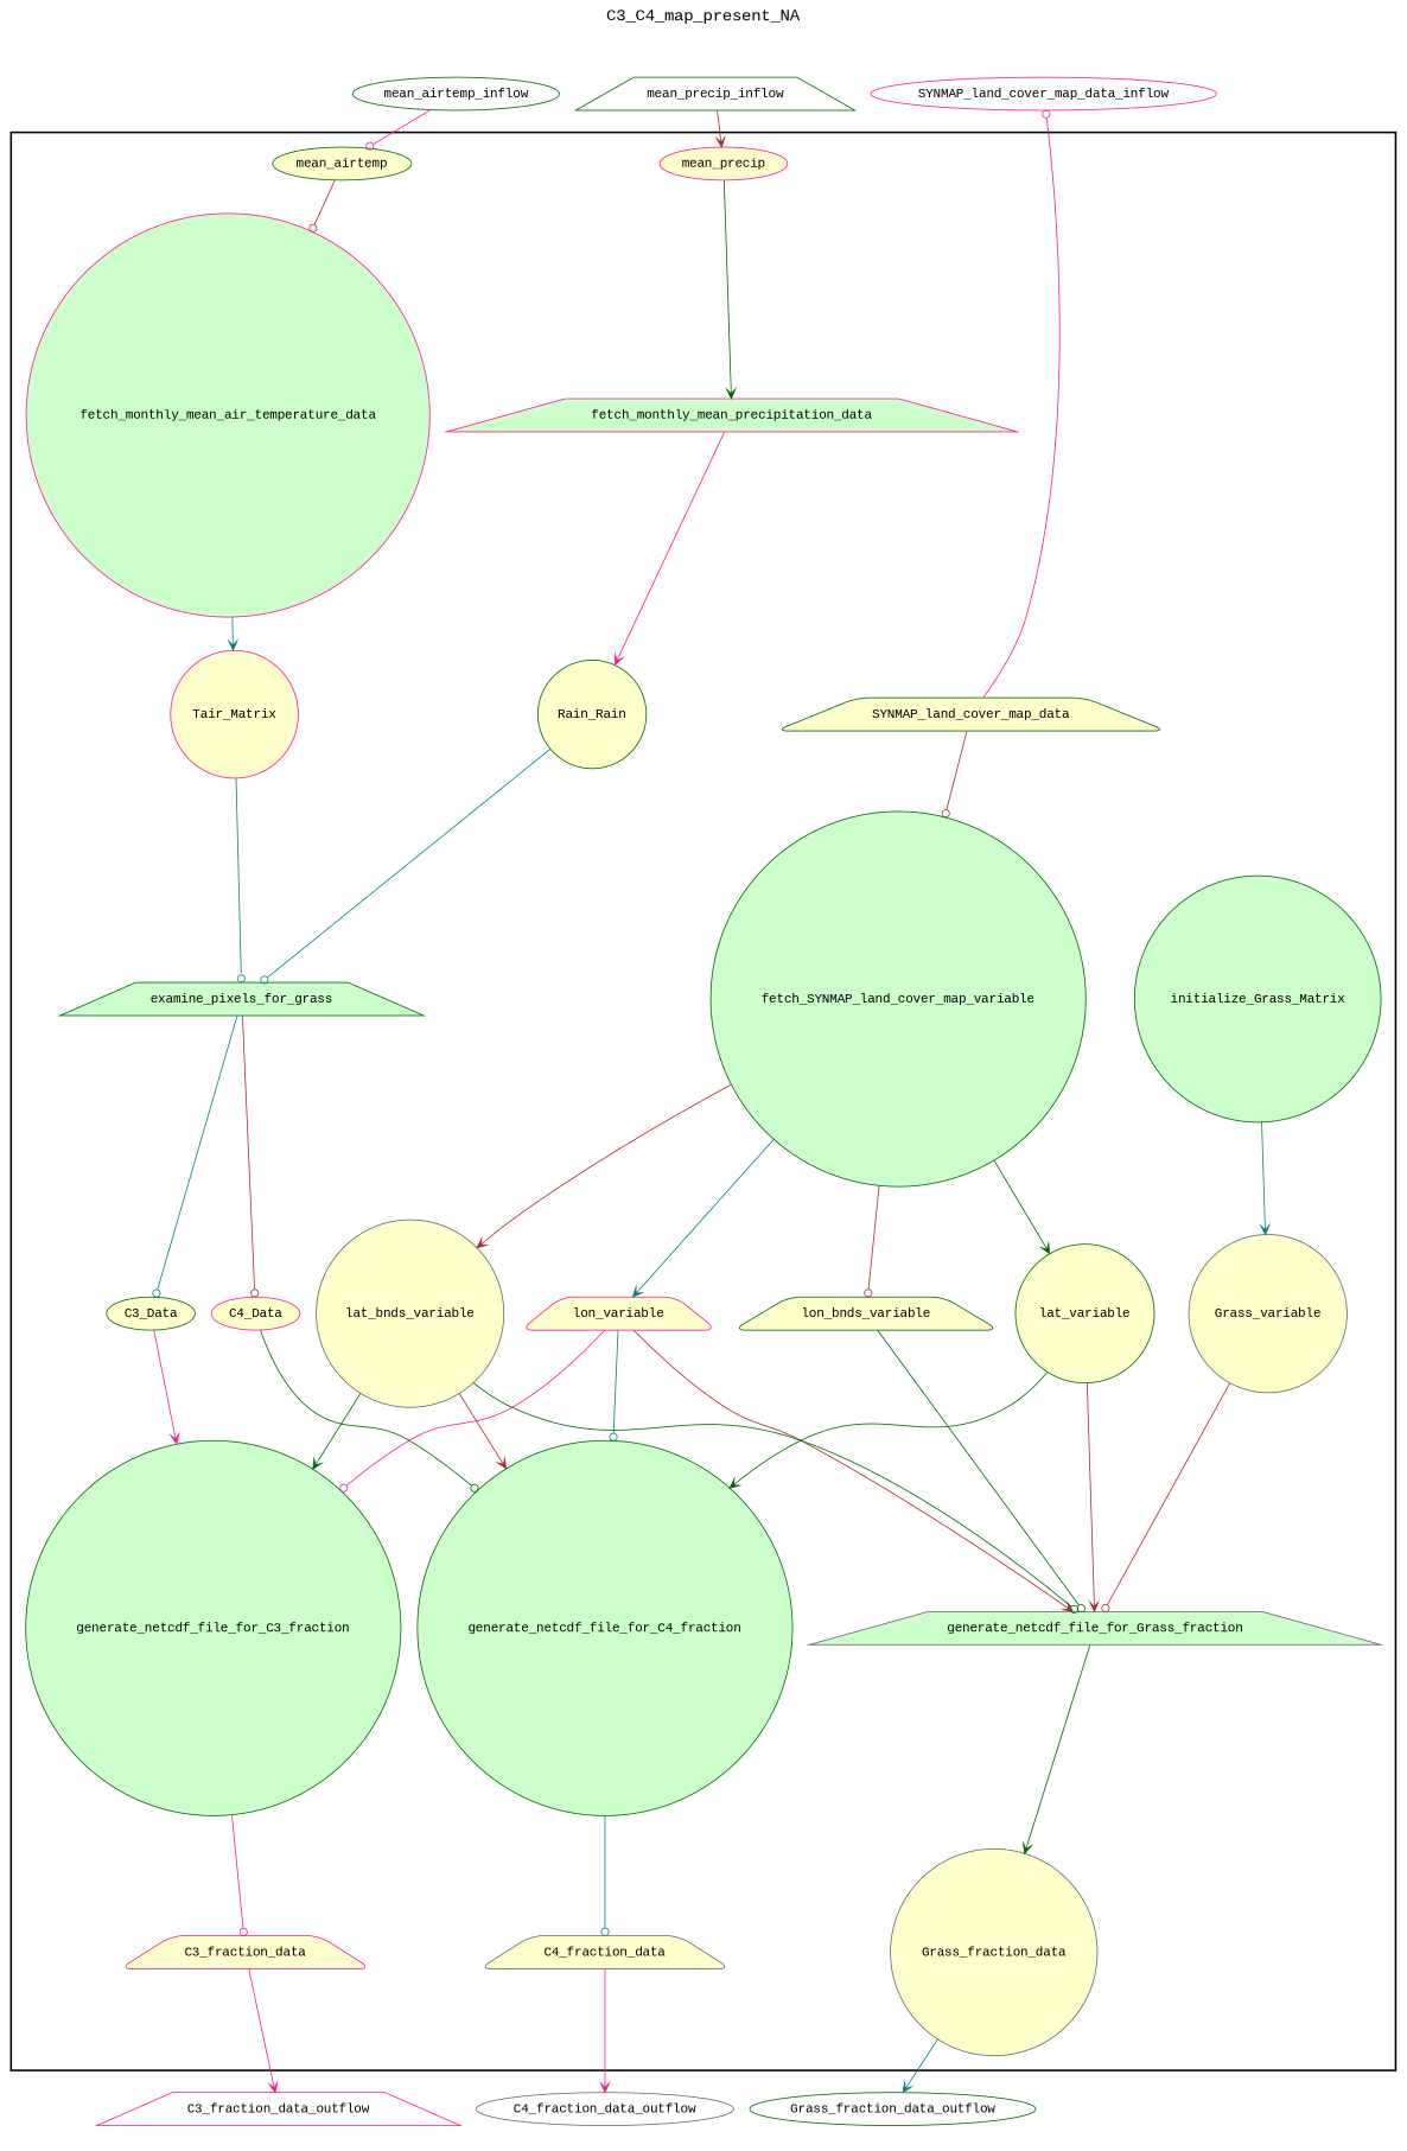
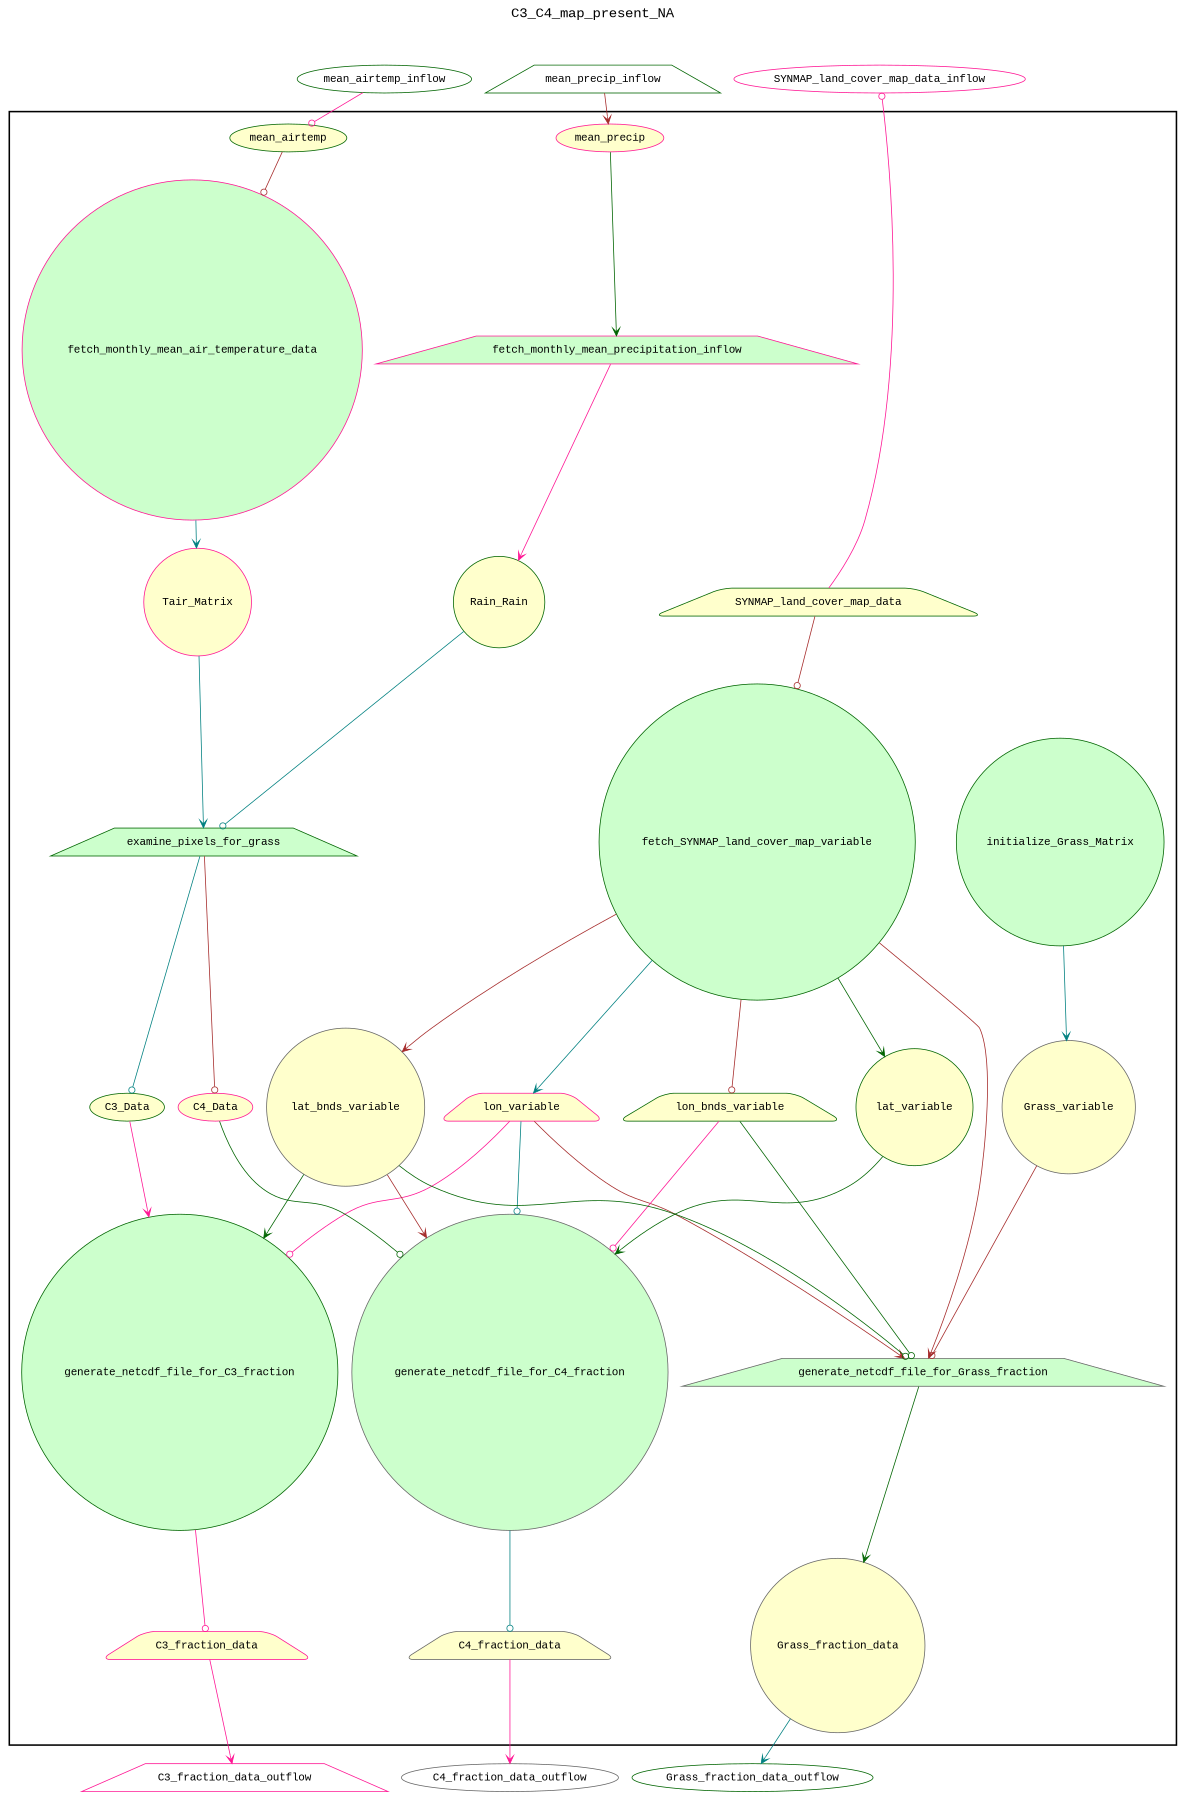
  digraph {
    fontname="Liberation Mono"
    fontsize=18
    label=C3_C4_map_present_NA
    labelloc=t
    rankdir=TB
    node [color=darkgreen fillcolor="#FFFFCC" fontname="Liberation Mono" peripheries=1 shape=circle style="rounded,filled"]
    edge [arrowhead=vee color=brown fontname="Liberation Mono"]
    fetch_SYNMAP_land_cover_map_variable [fillcolor="#CCFFCC" style=filled]
    fetch_monthly_mean_air_temperature_data [color=deeppink fillcolor="#CCFFCC" style=filled]
-   fetch_monthly_mean_precipitation_data [color=deeppink fillcolor="#CCFFCC" shape=trapezium style=filled]
+   fetch_monthly_mean_precipitation_data [color=deeppink fillcolor="#CCFFCC" shape=trapezium style=filled label=fetch_monthly_mean_precipitation_inflow]
    initialize_Grass_Matrix [fillcolor="#CCFFCC" style=filled]
    examine_pixels_for_grass [fillcolor="#CCFFCC" shape=trapezium style=filled]
    generate_netcdf_file_for_C3_fraction [fillcolor="#CCFFCC" style=filled]
-   generate_netcdf_file_for_C4_fraction [fillcolor="#CCFFCC" style=filled]
+   generate_netcdf_file_for_C4_fraction [color=gray40 fillcolor="#CCFFCC" style=filled]
    generate_netcdf_file_for_Grass_fraction [color=gray40 fillcolor="#CCFFCC" shape=trapezium style=filled]
    SYNMAP_land_cover_map_data [shape=trapezium]
    lon_variable [color=deeppink shape=trapezium]
    lat_variable
    lon_bnds_variable [shape=trapezium]
    lat_bnds_variable [color=gray40]
    mean_airtemp [shape=ellipse]
    Tair_Matrix [color=deeppink]
    mean_precip [color=deeppink shape=ellipse]
    n17 [label=Rain_Rain]
    Grass_variable [color=gray40]
    C3_Data [shape=ellipse]
    C4_Data [color=deeppink shape=ellipse]
    C3_fraction_data [color=deeppink shape=trapezium]
    C4_fraction_data [color=gray40 shape=trapezium]
    Grass_fraction_data [color=gray40]
    SYNMAP_land_cover_map_data_inflow [color=deeppink fillcolor="#FFFFFF" shape=ellipse width=0.2 style=""]
    mean_airtemp_inflow [fillcolor="#FFFFFF" shape=ellipse width=0.2 style=""]
    mean_precip_inflow [fillcolor="#FFFFFF" shape=trapezium width=0.2 style=""]
    Grass_fraction_data_outflow [fillcolor="#FFFFFF" shape=ellipse width=0.2 style=""]
    C4_fraction_data_outflow [color=gray40 fillcolor="#FFFFFF" shape=ellipse width=0.2 style=""]
    C3_fraction_data_outflow [color=deeppink fillcolor="#FFFFFF" shape=trapezium width=0.2 style=""]
    subgraph cluster_1 {
      color=black
      label=""
      penwidth=2
      subgraph cluster_2 {
        color=white
        label=""
        penwidth=2
        fetch_SYNMAP_land_cover_map_variable
        fetch_monthly_mean_air_temperature_data
        fetch_monthly_mean_precipitation_data
        initialize_Grass_Matrix
        examine_pixels_for_grass
        generate_netcdf_file_for_C3_fraction
        generate_netcdf_file_for_C4_fraction
        generate_netcdf_file_for_Grass_fraction
        SYNMAP_land_cover_map_data
        lon_variable
        lat_variable
        lon_bnds_variable
        lat_bnds_variable
        mean_airtemp
        Tair_Matrix
        mean_precip
        n17
        Grass_variable
        C3_Data
        C4_Data
        C3_fraction_data
        C4_fraction_data
        Grass_fraction_data
      }
    }
    subgraph cluster_3 {
      color=white
      label=""
      penwidth=2
      subgraph cluster_4 {
        color=white
        label=""
        penwidth=2
        Grass_fraction_data_outflow
        C4_fraction_data_outflow
        C3_fraction_data_outflow
      }
    }
    subgraph cluster_5 {
      color=white
      label=""
      penwidth=2
      subgraph cluster_6 {
        color=white
        label=""
        penwidth=2
        SYNMAP_land_cover_map_data_inflow
        mean_airtemp_inflow
        mean_precip_inflow
      }
    }
    fetch_SYNMAP_land_cover_map_variable -> lon_variable [color=teal]
    fetch_SYNMAP_land_cover_map_variable -> lat_variable [color=darkgreen]
    fetch_SYNMAP_land_cover_map_variable -> lon_bnds_variable [arrowhead=odot]
    fetch_SYNMAP_land_cover_map_variable -> lat_bnds_variable
    fetch_monthly_mean_air_temperature_data -> Tair_Matrix [color=teal]
    fetch_monthly_mean_precipitation_data -> n17 [color=deeppink]
    initialize_Grass_Matrix -> Grass_variable [color=teal]
    examine_pixels_for_grass -> C3_Data [arrowhead=odot color=teal]
    examine_pixels_for_grass -> C4_Data [arrowhead=odot]
    generate_netcdf_file_for_C3_fraction -> C3_fraction_data [arrowhead=odot color=deeppink]
    generate_netcdf_file_for_C4_fraction -> C4_fraction_data [arrowhead=odot color=teal]
    generate_netcdf_file_for_Grass_fraction -> Grass_fraction_data [color=darkgreen]
    SYNMAP_land_cover_map_data -> fetch_SYNMAP_land_cover_map_variable [arrowhead=odot]
    SYNMAP_land_cover_map_data -> SYNMAP_land_cover_map_data_inflow [arrowhead=odot color=deeppink]
    lon_variable -> generate_netcdf_file_for_C3_fraction [arrowhead=odot color=deeppink]
    lon_variable -> generate_netcdf_file_for_C4_fraction [arrowhead=odot color=teal]
    lon_variable -> generate_netcdf_file_for_Grass_fraction
    lat_variable -> generate_netcdf_file_for_C4_fraction [color=darkgreen]
-   lat_variable -> generate_netcdf_file_for_Grass_fraction
+   fetch_SYNMAP_land_cover_map_variable -> generate_netcdf_file_for_Grass_fraction
+   lon_bnds_variable -> generate_netcdf_file_for_C4_fraction [arrowhead=odot color=deeppink]
    lon_bnds_variable -> generate_netcdf_file_for_Grass_fraction [arrowhead=odot color=darkgreen]
    lat_bnds_variable -> generate_netcdf_file_for_C3_fraction [color=darkgreen]
    lat_bnds_variable -> generate_netcdf_file_for_C4_fraction
    lat_bnds_variable -> generate_netcdf_file_for_Grass_fraction [arrowhead=odot color=darkgreen]
    mean_airtemp -> fetch_monthly_mean_air_temperature_data [arrowhead=odot]
-   Tair_Matrix -> examine_pixels_for_grass [arrowhead=odot color=teal]
+   Tair_Matrix -> examine_pixels_for_grass [color=teal]
    mean_precip -> fetch_monthly_mean_precipitation_data [color=darkgreen]
    n17 -> examine_pixels_for_grass [arrowhead=odot color=teal]
    Grass_variable -> generate_netcdf_file_for_Grass_fraction [arrowhead=odot]
    C3_Data -> generate_netcdf_file_for_C3_fraction [color=deeppink]
    C4_Data -> generate_netcdf_file_for_C4_fraction [arrowhead=odot color=darkgreen]
    C3_fraction_data -> C3_fraction_data_outflow [color=deeppink]
    C4_fraction_data -> C4_fraction_data_outflow [color=deeppink]
    Grass_fraction_data -> Grass_fraction_data_outflow [color=teal]
    mean_airtemp_inflow -> mean_airtemp [arrowhead=odot color=deeppink]
    mean_precip_inflow -> mean_precip
  }
